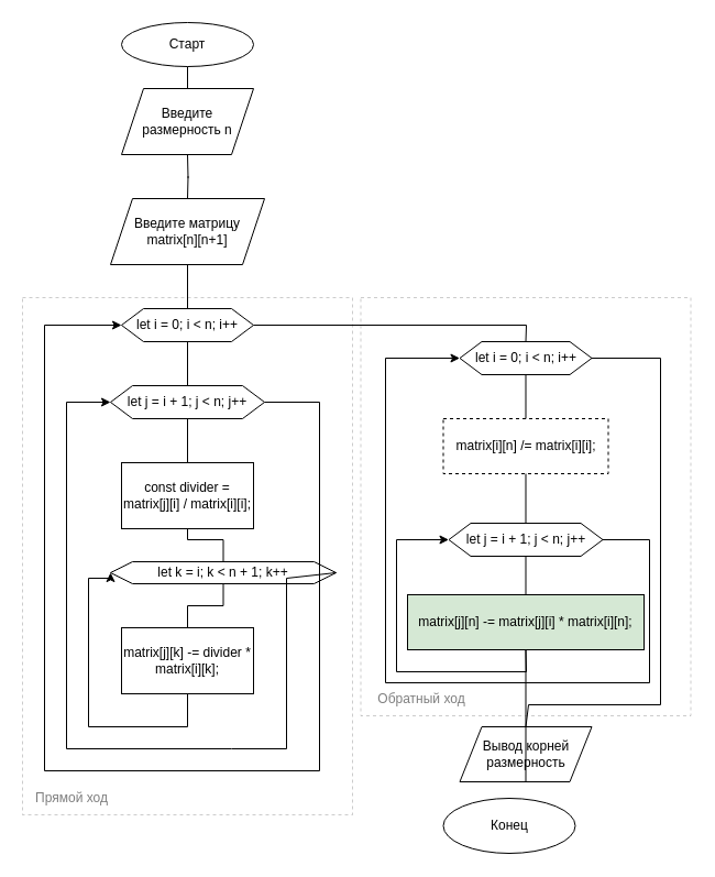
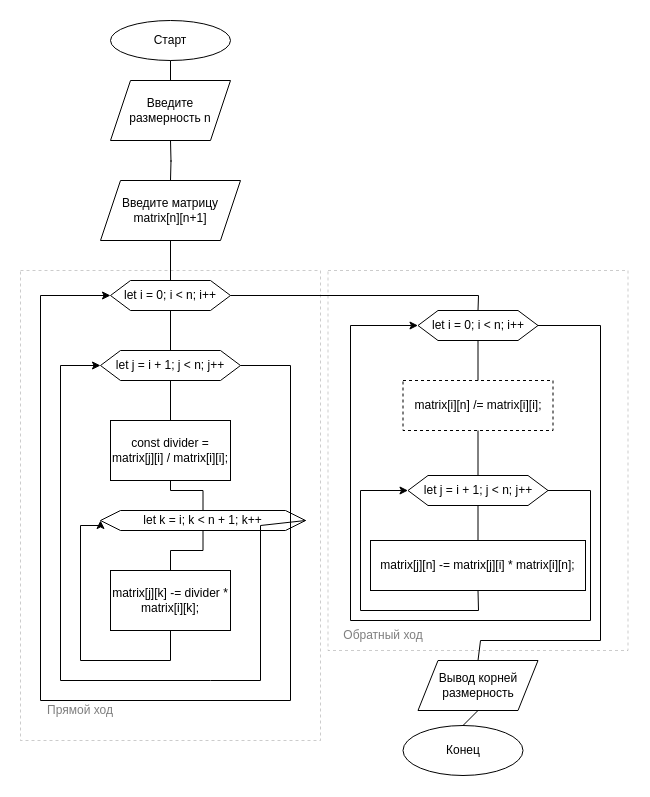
  <mxCell id="0" />
  <mxCell id="1" parent="0" />
  <mxCell id="2" value="" style="rounded=0;whiteSpace=wrap;html=1;fillColor=none;perimeterSpacing=1;dashed=1;opacity=20;" vertex="1" parent="1"><mxGeometry x="20" y="270" width="300" height="470" as="geometry" /></mxCell>
  <mxCell id="3" style="edgeStyle=orthogonalEdgeStyle;rounded=0;orthogonalLoop=1;jettySize=auto;html=1;entryX=0.5;entryY=0;entryDx=0;entryDy=0;strokeColor=default;endArrow=none;endFill=0;" edge="1" parent="1"><mxGeometry relative="1" as="geometry"><mxPoint x="170" y="140" as="sourcePoint" /><mxPoint x="170" y="180" as="targetPoint" /></mxGeometry></mxCell>
  <mxCell id="4" value="" style="endArrow=none;html=1;rounded=0;entryX=0.5;entryY=1;entryDx=0;entryDy=0;entryPerimeter=0;exitX=0.5;exitY=0;exitDx=0;exitDy=0;" edge="1" parent="1"><mxGeometry width="50" height="50" relative="1" as="geometry"><mxPoint x="170" y="80" as="sourcePoint" /><mxPoint x="170" y="40" as="targetPoint" /></mxGeometry></mxCell>
  <mxCell id="5" value="" style="edgeStyle=orthogonalEdgeStyle;rounded=0;orthogonalLoop=1;jettySize=auto;html=1;endArrow=none;endFill=0;" edge="1" parent="1" source="6" target="13"><mxGeometry relative="1" as="geometry" /></mxCell>
  <mxCell id="6" value="let i = 0; i &amp;lt; n; i++" style="shape=hexagon;perimeter=hexagonPerimeter2;whiteSpace=wrap;html=1;fixedSize=1;" vertex="1" parent="1"><mxGeometry x="110" y="280" width="120" height="30" as="geometry" /></mxCell>
  <mxCell id="7" value="" style="edgeStyle=orthogonalEdgeStyle;rounded=0;orthogonalLoop=1;jettySize=auto;html=1;endArrow=none;endFill=0;" edge="1" parent="1" source="8"><mxGeometry relative="1" as="geometry"><mxPoint x="170" y="80" as="targetPoint" /></mxGeometry></mxCell>
  <mxCell id="8" value="Старт" style="ellipse;whiteSpace=wrap;html=1;" vertex="1" parent="1"><mxGeometry x="110" y="20" width="120" height="40" as="geometry" /></mxCell>
  <mxCell id="9" value="Введите размерность n" style="shape=parallelogram;perimeter=parallelogramPerimeter;whiteSpace=wrap;html=1;fixedSize=1;" vertex="1" parent="1"><mxGeometry x="110" y="80" width="120" height="60" as="geometry" /></mxCell>
  <mxCell id="10" value="" style="edgeStyle=orthogonalEdgeStyle;rounded=0;orthogonalLoop=1;jettySize=auto;html=1;endArrow=none;endFill=0;" edge="1" parent="1" source="11" target="6"><mxGeometry relative="1" as="geometry" /></mxCell>
  <mxCell id="11" value="Введите матрицу matrix[n][n+1]" style="shape=parallelogram;perimeter=parallelogramPerimeter;whiteSpace=wrap;html=1;fixedSize=1;" vertex="1" parent="1"><mxGeometry x="100" y="180" width="140" height="60" as="geometry" /></mxCell>
  <mxCell id="12" value="" style="edgeStyle=orthogonalEdgeStyle;rounded=0;orthogonalLoop=1;jettySize=auto;html=1;endArrow=none;endFill=0;" edge="1" parent="1" source="13" target="14"><mxGeometry relative="1" as="geometry" /></mxCell>
  <mxCell id="13" value="let j = i + 1; j &amp;lt; n; j++" style="shape=hexagon;perimeter=hexagonPerimeter2;whiteSpace=wrap;html=1;fixedSize=1;" vertex="1" parent="1"><mxGeometry x="100" y="350" width="140" height="30" as="geometry" /></mxCell>
  <mxCell id="14" value="const divider = matrix[j][i] / matrix[i][i];" style="rounded=0;whiteSpace=wrap;html=1;" vertex="1" parent="1"><mxGeometry x="110" y="420" width="120" height="60" as="geometry" /></mxCell>
  <mxCell id="15" value="" style="edgeStyle=orthogonalEdgeStyle;rounded=0;orthogonalLoop=1;jettySize=auto;html=1;endArrow=none;endFill=0;" edge="1" parent="1" source="17" target="14"><mxGeometry relative="1" as="geometry" /></mxCell>
  <mxCell id="16" value="" style="edgeStyle=orthogonalEdgeStyle;rounded=0;orthogonalLoop=1;jettySize=auto;html=1;endArrow=none;endFill=0;" edge="1" parent="1" source="17" target="19"><mxGeometry relative="1" as="geometry" /></mxCell>
  <mxCell id="17" value="let k = i; k &amp;lt; n + 1; k++" style="shape=hexagon;perimeter=hexagonPerimeter2;whiteSpace=wrap;html=1;fixedSize=1;" vertex="1" parent="1"><mxGeometry x="100" y="510" width="205" height="20" as="geometry" /></mxCell>
  <mxCell id="18" style="edgeStyle=orthogonalEdgeStyle;rounded=0;orthogonalLoop=1;jettySize=auto;html=1;entryX=0;entryY=0.5;entryDx=0;entryDy=0;exitX=0.5;exitY=1;exitDx=0;exitDy=0;" edge="1" parent="1" source="19" target="17"><mxGeometry relative="1" as="geometry"><mxPoint x="110" y="600" as="sourcePoint" /><mxPoint x="60" y="560" as="targetPoint" /><Array as="points"><mxPoint x="170" y="660" /><mxPoint x="80" y="660" /><mxPoint x="80" y="525" /></Array></mxGeometry></mxCell>
  <mxCell id="19" value="matrix[j][k] -= divider * matrix[i][k];" style="rounded=0;whiteSpace=wrap;html=1;" vertex="1" parent="1"><mxGeometry x="110" y="570" width="120" height="60" as="geometry" /></mxCell>
  <mxCell id="20" value="" style="endArrow=classic;html=1;rounded=0;exitX=1;exitY=0.5;exitDx=0;exitDy=0;entryX=0;entryY=0.5;entryDx=0;entryDy=0;" edge="1" parent="1" source="17" target="13"><mxGeometry width="50" height="50" relative="1" as="geometry"><mxPoint x="110" y="420" as="sourcePoint" /><mxPoint x="60" y="360" as="targetPoint" /><Array as="points"><mxPoint x="260" y="525" /><mxPoint x="260" y="680" /><mxPoint x="210" y="680" /><mxPoint x="60" y="680" /><mxPoint x="60" y="365" /></Array></mxGeometry></mxCell>
  <mxCell id="21" value="" style="endArrow=classic;html=1;rounded=0;exitX=1;exitY=0.5;exitDx=0;exitDy=0;entryX=0;entryY=0.5;entryDx=0;entryDy=0;" edge="1" parent="1" source="13" target="6"><mxGeometry width="50" height="50" relative="1" as="geometry"><mxPoint x="110" y="420" as="sourcePoint" /><mxPoint x="300" y="365" as="targetPoint" /><Array as="points"><mxPoint x="290" y="365" /><mxPoint x="290" y="700" /><mxPoint x="40" y="700" /><mxPoint x="40" y="295" /></Array></mxGeometry></mxCell>
- <mxCell id="22" value="Прямой ход" style="text;html=1;strokeColor=none;fillColor=none;align=center;verticalAlign=middle;whiteSpace=wrap;rounded=0;textOpacity=50;" vertex="1" parent="1"><mxGeometry x="20" y="710" width="90" height="30" as="geometry" /></mxCell>
+ <mxCell id="22" value="Прямой ход" style="text;html=1;strokeColor=none;fillColor=none;align=center;verticalAlign=middle;whiteSpace=wrap;rounded=0;textOpacity=50;" vertex="1" parent="1"><mxGeometry x="35" y="695" width="90" height="30" as="geometry" /></mxCell>
  <mxCell id="23" value="let i = 0; i &amp;lt; n; i++" style="shape=hexagon;perimeter=hexagonPerimeter2;whiteSpace=wrap;html=1;fixedSize=1;" vertex="1" parent="1"><mxGeometry x="417.5" y="310" width="120" height="30" as="geometry" /></mxCell>
  <mxCell id="24" value="matrix[i][n] /= matrix[i][i];" style="rounded=0;whiteSpace=wrap;html=1;dashed=1;" vertex="1" parent="1"><mxGeometry x="402.5" y="380" width="150" height="50" as="geometry" /></mxCell>
  <mxCell id="25" value="" style="endArrow=none;html=1;rounded=0;entryX=0.5;entryY=1;entryDx=0;entryDy=0;exitX=0.5;exitY=0;exitDx=0;exitDy=0;" edge="1" parent="1" source="24" target="23"><mxGeometry width="50" height="50" relative="1" as="geometry"><mxPoint x="127.5" y="310" as="sourcePoint" /><mxPoint x="177.5" y="260" as="targetPoint" /></mxGeometry></mxCell>
  <mxCell id="26" value="let j = i + 1; j &amp;lt; n; j++" style="shape=hexagon;perimeter=hexagonPerimeter2;whiteSpace=wrap;html=1;fixedSize=1;" vertex="1" parent="1"><mxGeometry x="407.5" y="475" width="140" height="30" as="geometry" /></mxCell>
  <mxCell id="27" value="" style="endArrow=none;html=1;rounded=0;entryX=0.5;entryY=1;entryDx=0;entryDy=0;exitX=0.5;exitY=0;exitDx=0;exitDy=0;" edge="1" parent="1" source="26" target="24"><mxGeometry width="50" height="50" relative="1" as="geometry"><mxPoint x="127.5" y="310" as="sourcePoint" /><mxPoint x="177.5" y="260" as="targetPoint" /></mxGeometry></mxCell>
- <mxCell id="28" value="matrix[j][n] -= matrix[j][i] * matrix[i][n];" style="rounded=0;whiteSpace=wrap;html=1;fillColor=#d5e8d4;" vertex="1" parent="1"><mxGeometry x="370" y="540" width="215" height="50" as="geometry" /></mxCell>
+ <mxCell id="28" value="matrix[j][n] -= matrix[j][i] * matrix[i][n];" style="rounded=0;whiteSpace=wrap;html=1;" vertex="1" parent="1"><mxGeometry x="370" y="540" width="215" height="50" as="geometry" /></mxCell>
  <mxCell id="29" value="" style="endArrow=none;html=1;rounded=0;entryX=0.5;entryY=1;entryDx=0;entryDy=0;exitX=0.5;exitY=0;exitDx=0;exitDy=0;" edge="1" parent="1" source="28" target="26"><mxGeometry width="50" height="50" relative="1" as="geometry"><mxPoint x="127.5" y="310" as="sourcePoint" /><mxPoint x="177.5" y="260" as="targetPoint" /></mxGeometry></mxCell>
  <mxCell id="30" value="" style="endArrow=none;html=1;rounded=0;entryX=1;entryY=0.5;entryDx=0;entryDy=0;exitX=0.5;exitY=0;exitDx=0;exitDy=0;" edge="1" parent="1" source="23" target="6"><mxGeometry width="50" height="50" relative="1" as="geometry"><mxPoint x="170" y="300" as="sourcePoint" /><mxPoint x="220" y="250" as="targetPoint" /><Array as="points"><mxPoint x="478" y="295" /></Array></mxGeometry></mxCell>
  <mxCell id="31" value="" style="endArrow=classic;html=1;rounded=0;exitX=0.5;exitY=1;exitDx=0;exitDy=0;entryX=0;entryY=0.5;entryDx=0;entryDy=0;" edge="1" parent="1" source="28" target="26"><mxGeometry width="50" height="50" relative="1" as="geometry"><mxPoint x="330" y="510" as="sourcePoint" /><mxPoint x="380" y="460" as="targetPoint" /><Array as="points"><mxPoint x="478" y="610" /><mxPoint x="360" y="610" /><mxPoint x="360" y="490" /></Array></mxGeometry></mxCell>
  <mxCell id="32" value="" style="endArrow=classic;html=1;rounded=0;exitX=1;exitY=0.5;exitDx=0;exitDy=0;entryX=0;entryY=0.5;entryDx=0;entryDy=0;" edge="1" parent="1" source="26" target="23"><mxGeometry width="50" height="50" relative="1" as="geometry"><mxPoint x="350" y="560" as="sourcePoint" /><mxPoint x="400" y="510" as="targetPoint" /><Array as="points"><mxPoint x="590" y="490" /><mxPoint x="590" y="620" /><mxPoint x="350" y="620" /><mxPoint x="350" y="325" /></Array></mxGeometry></mxCell>
  <mxCell id="33" value="" style="endArrow=none;html=1;rounded=0;exitX=1;exitY=0.5;exitDx=0;exitDy=0;entryX=0.5;entryY=0;entryDx=0;entryDy=0;" edge="1" parent="1" source="23" target="34"><mxGeometry width="50" height="50" relative="1" as="geometry"><mxPoint x="350" y="560" as="sourcePoint" /><mxPoint x="470" y="660" as="targetPoint" /><Array as="points"><mxPoint x="600" y="325" /><mxPoint x="600" y="640" /><mxPoint x="480" y="640" /></Array></mxGeometry></mxCell>
  <mxCell id="34" value="Вывод корней размерность" style="shape=parallelogram;perimeter=parallelogramPerimeter;whiteSpace=wrap;html=1;fixedSize=1;" vertex="1" parent="1"><mxGeometry x="417.5" y="660" width="120" height="50" as="geometry" /></mxCell>
  <mxCell id="35" value="Конец" style="ellipse;whiteSpace=wrap;html=1;" vertex="1" parent="1"><mxGeometry x="402.5" y="725" width="120" height="50" as="geometry" /></mxCell>
- <mxCell id="36" value="" style="endArrow=none;html=1;rounded=0;exitX=0.5;exitY=1;exitDx=0;exitDy=0;" edge="1" parent="1" source="34" target="28"><mxGeometry width="50" height="50" relative="1" as="geometry"><mxPoint x="560" y="630" as="sourcePoint" /><mxPoint x="610" y="580" as="targetPoint" /></mxGeometry></mxCell>
+ <mxCell id="36" value="" style="endArrow=none;html=1;rounded=0;exitX=0.5;exitY=1;exitDx=0;exitDy=0;entryX=0.5;entryY=0;entryDx=0;entryDy=0;" edge="1" parent="1" source="34" target="35"><mxGeometry width="50" height="50" relative="1" as="geometry"><mxPoint x="560" y="630" as="sourcePoint" /><mxPoint x="610" y="580" as="targetPoint" /></mxGeometry></mxCell>
  <mxCell id="37" value="" style="rounded=0;whiteSpace=wrap;html=1;fillColor=none;perimeterSpacing=1;dashed=1;opacity=20;" vertex="1" parent="1"><mxGeometry x="327.5" y="270" width="300" height="380" as="geometry" /></mxCell>
  <mxCell id="38" value="Обратный ход" style="text;html=1;strokeColor=none;fillColor=none;align=center;verticalAlign=middle;whiteSpace=wrap;rounded=0;textOpacity=50;" vertex="1" parent="1"><mxGeometry x="327.5" y="620" width="110" height="30" as="geometry" /></mxCell>
